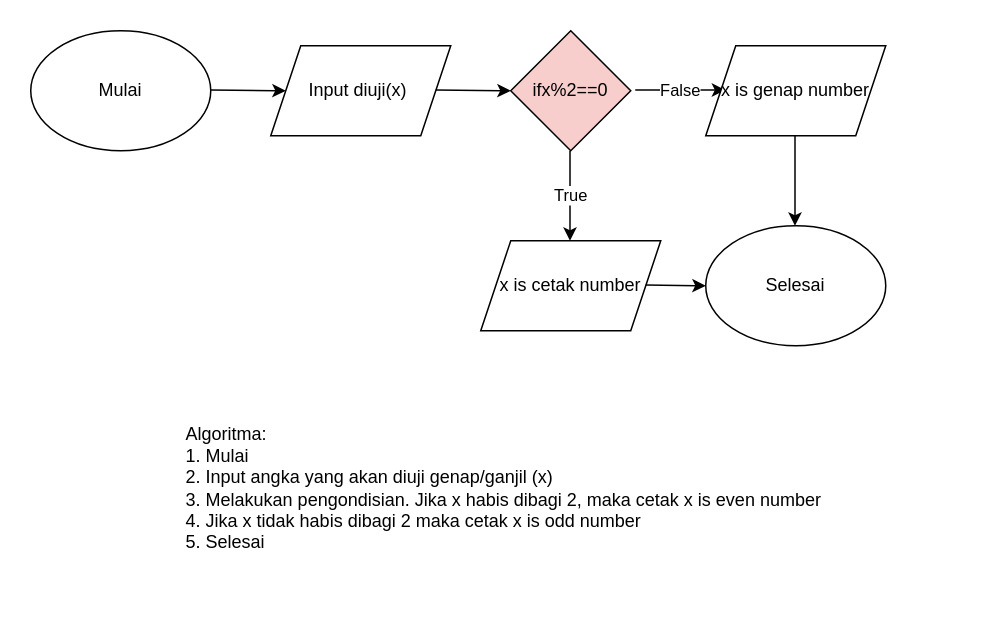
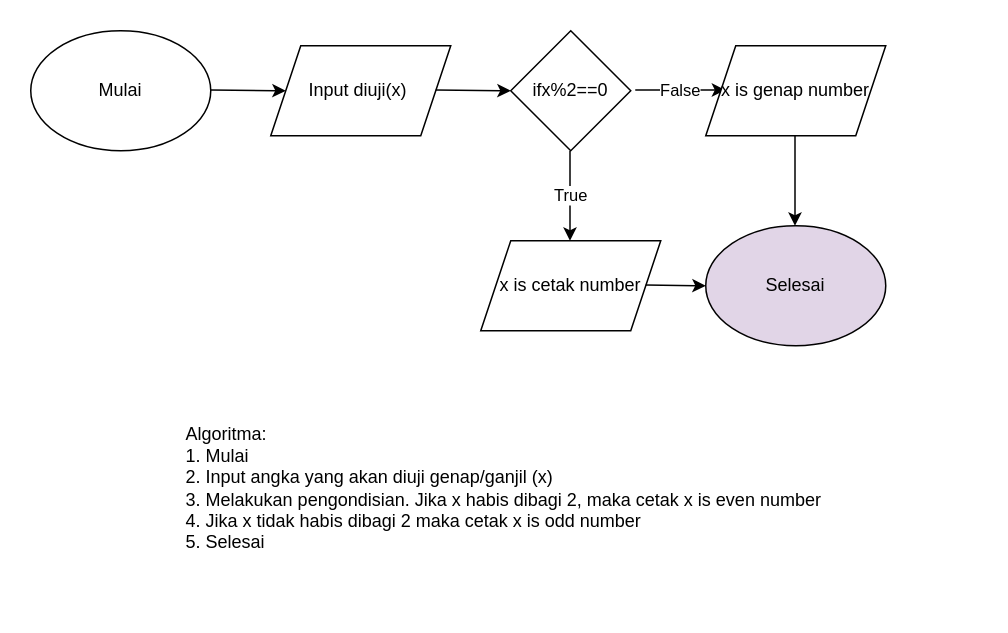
  <mxCell id="0" />
  <mxCell id="1" parent="0" />
  <mxCell id="2" value="Mulai" style="ellipse;whiteSpace=wrap;html=1;" parent="1" vertex="1"><mxGeometry x="20" y="20" width="120" height="80" as="geometry" /></mxCell>
  <mxCell id="3" value="" style="endArrow=classic;html=1;" parent="1" edge="1"><mxGeometry width="50" height="50" relative="1" as="geometry"><mxPoint x="140" y="59.5" as="sourcePoint" /><mxPoint x="190" y="60" as="targetPoint" /></mxGeometry></mxCell>
  <mxCell id="4" value="Input diuji(x)&amp;nbsp;" style="shape=parallelogram;perimeter=parallelogramPerimeter;whiteSpace=wrap;html=1;fixedSize=1;" parent="1" vertex="1"><mxGeometry x="180" y="30" width="120" height="60" as="geometry" /></mxCell>
  <mxCell id="5" value="" style="endArrow=classic;html=1;" parent="1" edge="1"><mxGeometry width="50" height="50" relative="1" as="geometry"><mxPoint x="290" y="59.5" as="sourcePoint" /><mxPoint x="340" y="60" as="targetPoint" /></mxGeometry></mxCell>
- <mxCell id="6" value="&lt;font style=&quot;font-size: 12px&quot;&gt;ifx%2==0&lt;/font&gt;" style="rhombus;whiteSpace=wrap;html=1;fillColor=#f8cecc;" parent="1" vertex="1"><mxGeometry x="340" y="20" width="80" height="80" as="geometry" /></mxCell>
+ <mxCell id="6" value="&lt;font style=&quot;font-size: 12px&quot;&gt;ifx%2==0&lt;/font&gt;" style="rhombus;whiteSpace=wrap;html=1;" parent="1" vertex="1"><mxGeometry x="340" y="20" width="80" height="80" as="geometry" /></mxCell>
  <mxCell id="7" value="True" style="endArrow=classic;html=1;" parent="1" edge="1"><mxGeometry width="50" height="50" relative="1" as="geometry"><mxPoint x="379.5" y="100" as="sourcePoint" /><mxPoint x="379.5" y="160" as="targetPoint" /></mxGeometry></mxCell>
  <mxCell id="8" value="x is cetak number" style="shape=parallelogram;perimeter=parallelogramPerimeter;whiteSpace=wrap;html=1;fixedSize=1;" parent="1" vertex="1"><mxGeometry x="320" y="160" width="120" height="60" as="geometry" /></mxCell>
  <mxCell id="9" value="False" style="endArrow=classic;html=1;" parent="1" edge="1"><mxGeometry width="50" height="50" relative="1" as="geometry"><mxPoint x="423" y="59.5" as="sourcePoint" /><mxPoint x="483" y="59.5" as="targetPoint" /></mxGeometry></mxCell>
  <mxCell id="10" value="x is genap number" style="shape=parallelogram;perimeter=parallelogramPerimeter;whiteSpace=wrap;html=1;fixedSize=1;" parent="1" vertex="1"><mxGeometry x="470" y="30" width="120" height="60" as="geometry" /></mxCell>
- <mxCell id="11" value="Selesai" style="ellipse;whiteSpace=wrap;html=1;" parent="1" vertex="1"><mxGeometry x="470" y="150" width="120" height="80" as="geometry" /></mxCell>
+ <mxCell id="11" value="Selesai" style="ellipse;whiteSpace=wrap;html=1;fillColor=#e1d5e7;" parent="1" vertex="1"><mxGeometry x="470" y="150" width="120" height="80" as="geometry" /></mxCell>
  <mxCell id="12" value="" style="endArrow=classic;html=1;" parent="1" edge="1"><mxGeometry width="50" height="50" relative="1" as="geometry"><mxPoint x="430" y="189.5" as="sourcePoint" /><mxPoint x="470" y="190" as="targetPoint" /></mxGeometry></mxCell>
  <mxCell id="13" value="" style="endArrow=classic;html=1;" parent="1" edge="1"><mxGeometry width="50" height="50" relative="1" as="geometry"><mxPoint x="529.5" y="90" as="sourcePoint" /><mxPoint x="529.5" y="150" as="targetPoint" /></mxGeometry></mxCell>
  <mxCell id="14" value="&lt;div style=&quot;text-align: justify&quot;&gt;&lt;span&gt;Algoritma:&lt;/span&gt;&lt;/div&gt;&lt;div style=&quot;text-align: justify&quot;&gt;1. Mulai&lt;/div&gt;&lt;div style=&quot;text-align: justify&quot;&gt;2. Input angka yang akan diuji genap/ganjil (x)&lt;/div&gt;&lt;div style=&quot;text-align: justify&quot;&gt;3. Melakukan pengondisian&lt;span&gt;. Jika x habis dibagi 2, maka cetak x is even number&lt;/span&gt;&lt;/div&gt;&lt;div style=&quot;text-align: justify&quot;&gt;4. Jika x tidak habis dibagi 2 maka cetak x is odd number&lt;/div&gt;&lt;div style=&quot;text-align: justify&quot;&gt;5. Selesai&lt;/div&gt;" style="text;html=1;strokeColor=none;fillColor=none;align=center;verticalAlign=middle;whiteSpace=wrap;rounded=0;" parent="1" vertex="1"><mxGeometry x="21" y="250" width="629" height="150" as="geometry" /></mxCell>
